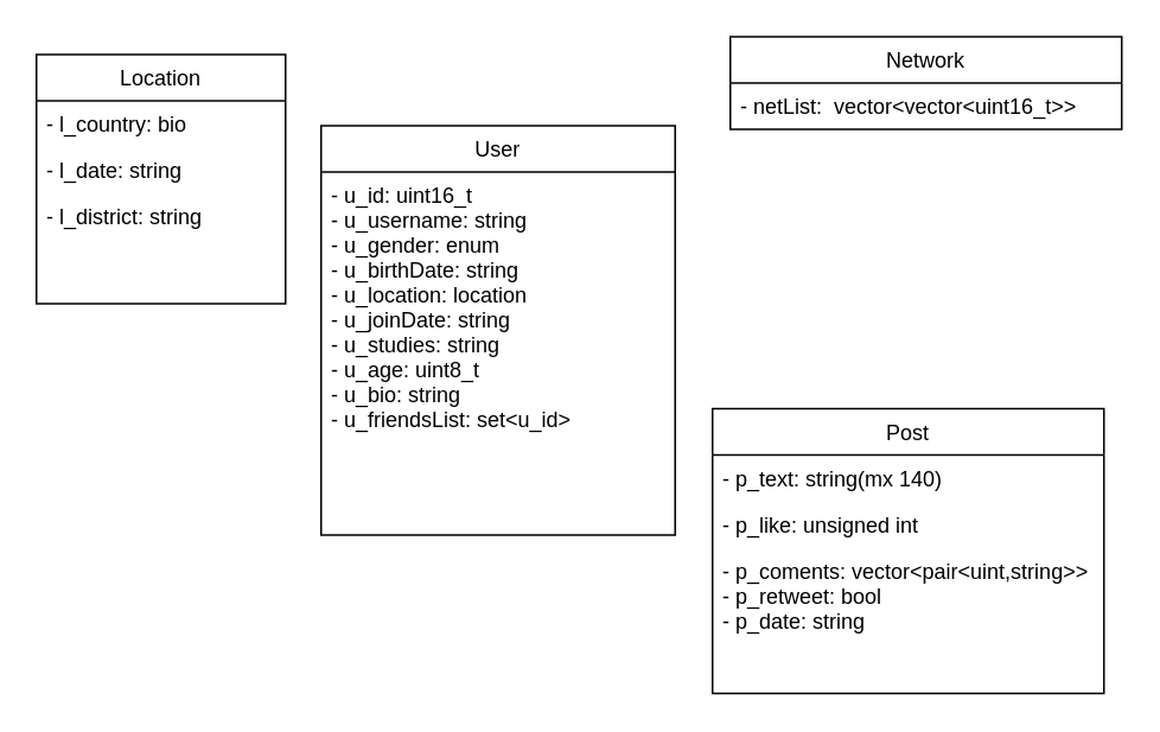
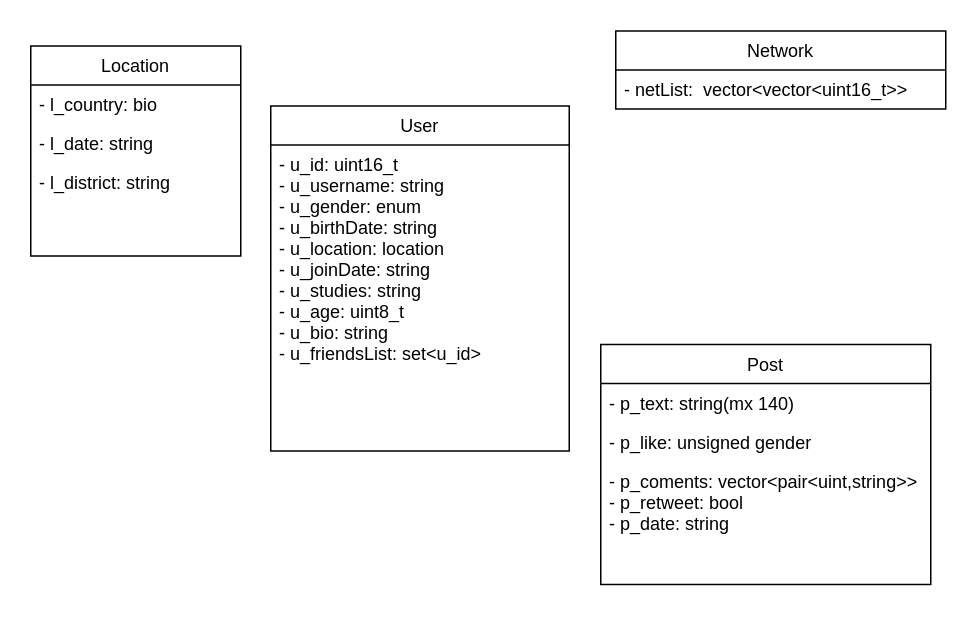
  <mxCell id="0" />
  <mxCell id="1" parent="0" />
  <mxCell id="2" value="User" style="swimlane;fontStyle=0;childLayout=stackLayout;horizontal=1;startSize=26;fillColor=none;horizontalStack=0;resizeParent=1;resizeParentMax=0;resizeLast=0;collapsible=1;marginBottom=0;" vertex="1" parent="1"><mxGeometry x="180" y="70" width="199" height="230" as="geometry" /></mxCell>
  <mxCell id="3" value="- u_id: uint16_t&#10;- u_username: string&#10;- u_gender: enum&#10;- u_birthDate: string&#10;- u_location: location&#10;- u_joinDate: string&#10;- u_studies: string&#10;- u_age: uint8_t&#10;- u_bio: string&#10;- u_friendsList: set&lt;u_id&gt;&#10;&#10;&#10;" style="text;strokeColor=none;fillColor=none;align=left;verticalAlign=top;spacingLeft=4;spacingRight=4;overflow=hidden;rotatable=0;points=[[0,0.5],[1,0.5]];portConstraint=eastwest;" vertex="1" parent="2"><mxGeometry y="26" width="199" height="204" as="geometry" /></mxCell>
  <mxCell id="4" value="Location" style="swimlane;fontStyle=0;childLayout=stackLayout;horizontal=1;startSize=26;fillColor=none;horizontalStack=0;resizeParent=1;resizeParentMax=0;resizeLast=0;collapsible=1;marginBottom=0;" vertex="1" parent="1"><mxGeometry x="20" y="30" width="140" height="140" as="geometry" /></mxCell>
  <mxCell id="5" value="- l_country: bio" style="text;strokeColor=none;fillColor=none;align=left;verticalAlign=top;spacingLeft=4;spacingRight=4;overflow=hidden;rotatable=0;points=[[0,0.5],[1,0.5]];portConstraint=eastwest;" vertex="1" parent="4"><mxGeometry y="26" width="140" height="26" as="geometry" /></mxCell>
  <mxCell id="6" value="- l_date: string" style="text;strokeColor=none;fillColor=none;align=left;verticalAlign=top;spacingLeft=4;spacingRight=4;overflow=hidden;rotatable=0;points=[[0,0.5],[1,0.5]];portConstraint=eastwest;" vertex="1" parent="4"><mxGeometry y="52" width="140" height="26" as="geometry" /></mxCell>
  <mxCell id="7" value="- l_district: string&#10;" style="text;strokeColor=none;fillColor=none;align=left;verticalAlign=top;spacingLeft=4;spacingRight=4;overflow=hidden;rotatable=0;points=[[0,0.5],[1,0.5]];portConstraint=eastwest;" vertex="1" parent="4"><mxGeometry y="78" width="140" height="62" as="geometry" /></mxCell>
  <mxCell id="8" value="Network" style="swimlane;fontStyle=0;childLayout=stackLayout;horizontal=1;startSize=26;fillColor=none;horizontalStack=0;resizeParent=1;resizeParentMax=0;resizeLast=0;collapsible=1;marginBottom=0;" vertex="1" parent="1"><mxGeometry x="410" y="20" width="220" height="52" as="geometry" /></mxCell>
  <mxCell id="9" value="- netList:  vector&lt;vector&lt;uint16_t&gt;&gt;" style="text;strokeColor=none;fillColor=none;align=left;verticalAlign=top;spacingLeft=4;spacingRight=4;overflow=hidden;rotatable=0;points=[[0,0.5],[1,0.5]];portConstraint=eastwest;" vertex="1" parent="8"><mxGeometry y="26" width="220" height="26" as="geometry" /></mxCell>
  <mxCell id="10" value="Post" style="swimlane;fontStyle=0;childLayout=stackLayout;horizontal=1;startSize=26;fillColor=none;horizontalStack=0;resizeParent=1;resizeParentMax=0;resizeLast=0;collapsible=1;marginBottom=0;" vertex="1" parent="1"><mxGeometry x="400" y="229" width="220" height="160" as="geometry" /></mxCell>
  <mxCell id="11" value="- p_text: string(mx 140)" style="text;strokeColor=none;fillColor=none;align=left;verticalAlign=top;spacingLeft=4;spacingRight=4;overflow=hidden;rotatable=0;points=[[0,0.5],[1,0.5]];portConstraint=eastwest;" vertex="1" parent="10"><mxGeometry y="26" width="220" height="26" as="geometry" /></mxCell>
- <mxCell id="12" value="- p_like: unsigned int" style="text;strokeColor=none;fillColor=none;align=left;verticalAlign=top;spacingLeft=4;spacingRight=4;overflow=hidden;rotatable=0;points=[[0,0.5],[1,0.5]];portConstraint=eastwest;" vertex="1" parent="10"><mxGeometry y="52" width="220" height="26" as="geometry" /></mxCell>
+ <mxCell id="12" value="- p_like: unsigned gender" style="text;strokeColor=none;fillColor=none;align=left;verticalAlign=top;spacingLeft=4;spacingRight=4;overflow=hidden;rotatable=0;points=[[0,0.5],[1,0.5]];portConstraint=eastwest;" vertex="1" parent="10"><mxGeometry y="52" width="220" height="26" as="geometry" /></mxCell>
  <mxCell id="13" value="- p_coments: vector&lt;pair&lt;uint,string&gt;&gt;&#10;- p_retweet: bool&#10;- p_date: string&#10;&#10;" style="text;strokeColor=none;fillColor=none;align=left;verticalAlign=top;spacingLeft=4;spacingRight=4;overflow=hidden;rotatable=0;points=[[0,0.5],[1,0.5]];portConstraint=eastwest;" vertex="1" parent="10"><mxGeometry y="78" width="220" height="82" as="geometry" /></mxCell>
